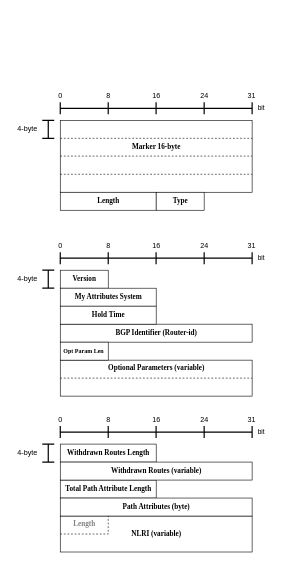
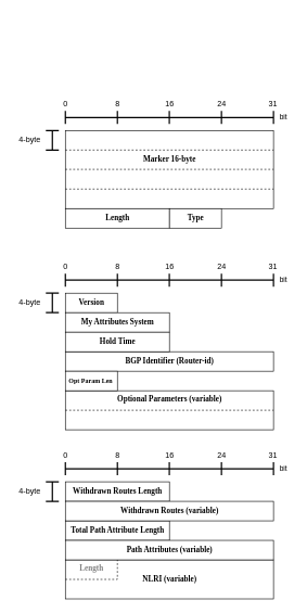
  <mxCell id="0" />
  <mxCell id="1" parent="0" />
  <mxCell id="2" value="" style="rounded=0;whiteSpace=wrap;html=1;strokeWidth=1;" vertex="1" parent="1"><mxGeometry x="100" y="540" width="320" height="30" as="geometry" /></mxCell>
  <mxCell id="3" value="" style="shape=crossbar;whiteSpace=wrap;html=1;rounded=1;direction=south;rotation=-90;strokeWidth=2;" vertex="1" parent="1"><mxGeometry x="250" y="20" width="20" height="320" as="geometry" /></mxCell>
  <mxCell id="4" value="0" style="text;html=1;align=center;verticalAlign=middle;resizable=0;points=[];autosize=1;strokeColor=none;" vertex="1" parent="1"><mxGeometry x="90" y="150" width="20" height="20" as="geometry" /></mxCell>
  <mxCell id="5" value="31" style="text;html=1;align=center;verticalAlign=middle;resizable=0;points=[];autosize=1;strokeColor=none;" vertex="1" parent="1"><mxGeometry x="404" y="150" width="30" height="20" as="geometry" /></mxCell>
  <mxCell id="6" value="" style="endArrow=none;html=1;strokeWidth=2;" edge="1" parent="1"><mxGeometry width="50" height="50" relative="1" as="geometry"><mxPoint x="180" y="190" as="sourcePoint" /><mxPoint x="180" y="170" as="targetPoint" /></mxGeometry></mxCell>
  <mxCell id="7" value="" style="endArrow=none;html=1;strokeWidth=2;" edge="1" parent="1"><mxGeometry width="50" height="50" relative="1" as="geometry"><mxPoint x="259.83" y="190" as="sourcePoint" /><mxPoint x="259.83" y="170" as="targetPoint" /></mxGeometry></mxCell>
  <mxCell id="8" value="" style="endArrow=none;html=1;strokeWidth=2;" edge="1" parent="1"><mxGeometry width="50" height="50" relative="1" as="geometry"><mxPoint x="340" y="190" as="sourcePoint" /><mxPoint x="340" y="170" as="targetPoint" /></mxGeometry></mxCell>
  <mxCell id="9" value="16" style="text;html=1;align=center;verticalAlign=middle;resizable=0;points=[];autosize=1;strokeColor=none;" vertex="1" parent="1"><mxGeometry x="245" y="150" width="30" height="20" as="geometry" /></mxCell>
  <mxCell id="10" value="8" style="text;html=1;align=center;verticalAlign=middle;resizable=0;points=[];autosize=1;strokeColor=none;" vertex="1" parent="1"><mxGeometry x="170" y="150" width="20" height="20" as="geometry" /></mxCell>
  <mxCell id="11" value="24" style="text;html=1;align=center;verticalAlign=middle;resizable=0;points=[];autosize=1;strokeColor=none;" vertex="1" parent="1"><mxGeometry x="325" y="150" width="30" height="20" as="geometry" /></mxCell>
  <mxCell id="12" value="" style="rounded=0;whiteSpace=wrap;html=1;strokeWidth=1;" vertex="1" parent="1"><mxGeometry x="100" y="200" width="320" height="120" as="geometry" /></mxCell>
  <mxCell id="13" value="" style="shape=crossbar;whiteSpace=wrap;html=1;rounded=1;direction=south;rotation=0;strokeWidth=2;" vertex="1" parent="1"><mxGeometry x="70" y="200" width="20" height="30" as="geometry" /></mxCell>
  <mxCell id="14" value="4-byte" style="text;html=1;align=center;verticalAlign=middle;resizable=0;points=[];autosize=1;strokeColor=none;" vertex="1" parent="1"><mxGeometry x="20" y="205" width="50" height="20" as="geometry" /></mxCell>
  <mxCell id="15" value="&amp;nbsp;" style="rounded=0;whiteSpace=wrap;html=1;strokeWidth=1;" vertex="1" parent="1"><mxGeometry x="100" y="320" width="160" height="30" as="geometry" /></mxCell>
  <mxCell id="16" value="" style="endArrow=none;dashed=1;html=1;strokeWidth=1;exitX=0;exitY=0.25;exitDx=0;exitDy=0;entryX=1;entryY=0.25;entryDx=0;entryDy=0;" edge="1" parent="1" source="12" target="12"><mxGeometry width="50" height="50" relative="1" as="geometry"><mxPoint x="280" y="320" as="sourcePoint" /><mxPoint x="330" y="270" as="targetPoint" /></mxGeometry></mxCell>
  <mxCell id="17" value="" style="endArrow=none;dashed=1;html=1;strokeWidth=1;exitX=0;exitY=0.25;exitDx=0;exitDy=0;entryX=1;entryY=0.25;entryDx=0;entryDy=0;" edge="1" parent="1"><mxGeometry width="50" height="50" relative="1" as="geometry"><mxPoint x="100" y="259.71" as="sourcePoint" /><mxPoint x="420" y="259.71" as="targetPoint" /></mxGeometry></mxCell>
  <mxCell id="18" value="" style="endArrow=none;dashed=1;html=1;strokeWidth=1;exitX=0;exitY=0.25;exitDx=0;exitDy=0;entryX=1;entryY=0.25;entryDx=0;entryDy=0;" edge="1" parent="1"><mxGeometry width="50" height="50" relative="1" as="geometry"><mxPoint x="100" y="290" as="sourcePoint" /><mxPoint x="420" y="290" as="targetPoint" /></mxGeometry></mxCell>
  <mxCell id="19" value="Marker 16-byte" style="text;html=1;align=center;verticalAlign=middle;resizable=0;points=[];autosize=1;strokeColor=none;fontStyle=1;fontFamily=Noto Sans JP;fontSource=https%3A%2F%2Ffonts.googleapis.com%2Fcss%3Ffamily%3DNoto%2BSans%2BJP;" vertex="1" parent="1"><mxGeometry x="210" y="234" width="100" height="20" as="geometry" /></mxCell>
  <mxCell id="20" value="Length" style="text;html=1;align=center;verticalAlign=middle;resizable=0;points=[];autosize=1;strokeColor=none;fontStyle=1;fontFamily=Noto Sans JP;fontSource=https%3A%2F%2Ffonts.googleapis.com%2Fcss%3Ffamily%3DNoto%2BSans%2BJP;" vertex="1" parent="1"><mxGeometry x="155" y="325" width="50" height="20" as="geometry" /></mxCell>
  <mxCell id="21" value="" style="rounded=0;whiteSpace=wrap;html=1;strokeWidth=1;" vertex="1" parent="1"><mxGeometry x="260" y="320" width="80" height="30" as="geometry" /></mxCell>
  <mxCell id="22" value="Type" style="text;html=1;align=center;verticalAlign=middle;resizable=0;points=[];autosize=1;strokeColor=none;fontStyle=1;fontFamily=Noto Sans JP;fontSource=https%3A%2F%2Ffonts.googleapis.com%2Fcss%3Ffamily%3DNoto%2BSans%2BJP;" vertex="1" parent="1"><mxGeometry x="280" y="325" width="40" height="20" as="geometry" /></mxCell>
  <mxCell id="23" value="bit" style="text;html=1;align=center;verticalAlign=middle;resizable=0;points=[];autosize=1;strokeColor=none;fontSize=11;" vertex="1" parent="1"><mxGeometry x="420" y="170" width="30" height="20" as="geometry" /></mxCell>
  <mxCell id="24" value="" style="shape=crossbar;whiteSpace=wrap;html=1;rounded=1;direction=south;rotation=-90;strokeWidth=2;" vertex="1" parent="1"><mxGeometry x="250" y="270" width="20" height="320" as="geometry" /></mxCell>
  <mxCell id="25" value="0" style="text;html=1;align=center;verticalAlign=middle;resizable=0;points=[];autosize=1;strokeColor=none;" vertex="1" parent="1"><mxGeometry x="90" y="400" width="20" height="20" as="geometry" /></mxCell>
  <mxCell id="26" value="31" style="text;html=1;align=center;verticalAlign=middle;resizable=0;points=[];autosize=1;strokeColor=none;" vertex="1" parent="1"><mxGeometry x="404" y="400" width="30" height="20" as="geometry" /></mxCell>
  <mxCell id="27" value="" style="endArrow=none;html=1;strokeWidth=2;" edge="1" parent="1"><mxGeometry width="50" height="50" relative="1" as="geometry"><mxPoint x="180" y="440" as="sourcePoint" /><mxPoint x="180" y="420" as="targetPoint" /></mxGeometry></mxCell>
  <mxCell id="28" value="" style="endArrow=none;html=1;strokeWidth=2;" edge="1" parent="1"><mxGeometry width="50" height="50" relative="1" as="geometry"><mxPoint x="259.83" y="440" as="sourcePoint" /><mxPoint x="259.83" y="420" as="targetPoint" /></mxGeometry></mxCell>
  <mxCell id="29" value="" style="endArrow=none;html=1;strokeWidth=2;" edge="1" parent="1"><mxGeometry width="50" height="50" relative="1" as="geometry"><mxPoint x="340" y="440" as="sourcePoint" /><mxPoint x="340" y="420" as="targetPoint" /></mxGeometry></mxCell>
  <mxCell id="30" value="16" style="text;html=1;align=center;verticalAlign=middle;resizable=0;points=[];autosize=1;strokeColor=none;" vertex="1" parent="1"><mxGeometry x="245" y="400" width="30" height="20" as="geometry" /></mxCell>
  <mxCell id="31" value="8" style="text;html=1;align=center;verticalAlign=middle;resizable=0;points=[];autosize=1;strokeColor=none;" vertex="1" parent="1"><mxGeometry x="170" y="400" width="20" height="20" as="geometry" /></mxCell>
  <mxCell id="32" value="24" style="text;html=1;align=center;verticalAlign=middle;resizable=0;points=[];autosize=1;strokeColor=none;" vertex="1" parent="1"><mxGeometry x="325" y="400" width="30" height="20" as="geometry" /></mxCell>
  <mxCell id="33" value="" style="rounded=0;whiteSpace=wrap;html=1;strokeWidth=1;" vertex="1" parent="1"><mxGeometry x="100" y="450" width="80" height="30" as="geometry" /></mxCell>
  <mxCell id="34" value="" style="shape=crossbar;whiteSpace=wrap;html=1;rounded=1;direction=south;rotation=0;strokeWidth=2;" vertex="1" parent="1"><mxGeometry x="70" y="450" width="20" height="30" as="geometry" /></mxCell>
  <mxCell id="35" value="4-byte" style="text;html=1;align=center;verticalAlign=middle;resizable=0;points=[];autosize=1;strokeColor=none;" vertex="1" parent="1"><mxGeometry x="20" y="455" width="50" height="20" as="geometry" /></mxCell>
  <mxCell id="36" value="&amp;nbsp;" style="rounded=0;whiteSpace=wrap;html=1;strokeWidth=1;" vertex="1" parent="1"><mxGeometry x="100" y="600" width="320" height="60" as="geometry" /></mxCell>
  <mxCell id="37" value="BGP Identifier (Router-id)" style="text;html=1;align=center;verticalAlign=middle;resizable=0;points=[];autosize=1;strokeColor=none;fontStyle=1;fontFamily=Noto Sans JP;fontSource=https%3A%2F%2Ffonts.googleapis.com%2Fcss%3Ffamily%3DNoto%2BSans%2BJP;" vertex="1" parent="1"><mxGeometry x="180" y="545" width="160" height="20" as="geometry" /></mxCell>
  <mxCell id="38" value="Version" style="text;html=1;align=center;verticalAlign=middle;resizable=0;points=[];autosize=1;strokeColor=none;fontStyle=1;fontFamily=Noto Sans JP;fontSource=https%3A%2F%2Ffonts.googleapis.com%2Fcss%3Ffamily%3DNoto%2BSans%2BJP;" vertex="1" parent="1"><mxGeometry x="110" y="455" width="60" height="20" as="geometry" /></mxCell>
  <mxCell id="39" value="bit" style="text;html=1;align=center;verticalAlign=middle;resizable=0;points=[];autosize=1;strokeColor=none;fontSize=11;" vertex="1" parent="1"><mxGeometry x="420" y="420" width="30" height="20" as="geometry" /></mxCell>
  <mxCell id="40" value="" style="rounded=0;whiteSpace=wrap;html=1;strokeWidth=1;" vertex="1" parent="1"><mxGeometry x="100" y="480" width="160" height="30" as="geometry" /></mxCell>
  <mxCell id="41" value="" style="rounded=0;whiteSpace=wrap;html=1;strokeWidth=1;" vertex="1" parent="1"><mxGeometry x="100" y="510" width="160" height="30" as="geometry" /></mxCell>
  <mxCell id="42" value="" style="rounded=0;whiteSpace=wrap;html=1;strokeWidth=1;" vertex="1" parent="1"><mxGeometry x="100" y="570" width="80" height="30" as="geometry" /></mxCell>
  <mxCell id="43" value="My Attributes System" style="text;html=1;align=center;verticalAlign=middle;resizable=0;points=[];autosize=1;strokeColor=none;fontStyle=1;fontFamily=Noto Sans JP;fontSource=https%3A%2F%2Ffonts.googleapis.com%2Fcss%3Ffamily%3DNoto%2BSans%2BJP;" vertex="1" parent="1"><mxGeometry x="105" y="485" width="150" height="20" as="geometry" /></mxCell>
  <mxCell id="44" value="Hold Time" style="text;html=1;align=center;verticalAlign=middle;resizable=0;points=[];autosize=1;strokeColor=none;fontStyle=1;fontFamily=Noto Sans JP;fontSource=https%3A%2F%2Ffonts.googleapis.com%2Fcss%3Ffamily%3DNoto%2BSans%2BJP;" vertex="1" parent="1"><mxGeometry x="145" y="515" width="70" height="20" as="geometry" /></mxCell>
  <mxCell id="45" value="Opt Param Len&amp;nbsp;" style="text;html=1;align=center;verticalAlign=middle;resizable=0;points=[];autosize=1;strokeColor=none;fontStyle=1;fontFamily=Noto Sans JP;fontSource=https%3A%2F%2Ffonts.googleapis.com%2Fcss%3Ffamily%3DNoto%2BSans%2BJP;fontSize=10;" vertex="1" parent="1"><mxGeometry x="95" y="575" width="90" height="20" as="geometry" /></mxCell>
  <mxCell id="46" value="Optional Parameters (variable)" style="text;html=1;align=center;verticalAlign=middle;resizable=0;points=[];autosize=1;strokeColor=none;fontStyle=1;fontFamily=Noto Sans JP;fontSource=https%3A%2F%2Ffonts.googleapis.com%2Fcss%3Ffamily%3DNoto%2BSans%2BJP;fontSize=12;" vertex="1" parent="1"><mxGeometry x="165" y="603" width="190" height="20" as="geometry" /></mxCell>
  <mxCell id="47" value="" style="endArrow=none;html=1;fontSize=12;strokeWidth=1;dashed=1;exitX=0;exitY=0.5;exitDx=0;exitDy=0;entryX=1;entryY=0.5;entryDx=0;entryDy=0;" edge="1" parent="1" source="36" target="36"><mxGeometry width="50" height="50" relative="1" as="geometry"><mxPoint x="280" y="590" as="sourcePoint" /><mxPoint x="330" y="540" as="targetPoint" /></mxGeometry></mxCell>
  <mxCell id="48" value="" style="rounded=0;whiteSpace=wrap;html=1;strokeWidth=1;" vertex="1" parent="1"><mxGeometry x="100" y="860" width="320" height="60" as="geometry" /></mxCell>
  <mxCell id="49" value="" style="shape=crossbar;whiteSpace=wrap;html=1;rounded=1;direction=south;rotation=-90;strokeWidth=2;" vertex="1" parent="1"><mxGeometry x="250" y="560" width="20" height="320" as="geometry" /></mxCell>
  <mxCell id="50" value="0" style="text;html=1;align=center;verticalAlign=middle;resizable=0;points=[];autosize=1;strokeColor=none;" vertex="1" parent="1"><mxGeometry x="90" y="690" width="20" height="20" as="geometry" /></mxCell>
  <mxCell id="51" value="31" style="text;html=1;align=center;verticalAlign=middle;resizable=0;points=[];autosize=1;strokeColor=none;" vertex="1" parent="1"><mxGeometry x="404" y="690" width="30" height="20" as="geometry" /></mxCell>
  <mxCell id="52" value="" style="endArrow=none;html=1;strokeWidth=2;" edge="1" parent="1"><mxGeometry width="50" height="50" relative="1" as="geometry"><mxPoint x="180" y="730" as="sourcePoint" /><mxPoint x="180" y="710" as="targetPoint" /></mxGeometry></mxCell>
  <mxCell id="53" value="" style="endArrow=none;html=1;strokeWidth=2;" edge="1" parent="1"><mxGeometry width="50" height="50" relative="1" as="geometry"><mxPoint x="259.83" y="730" as="sourcePoint" /><mxPoint x="259.83" y="710" as="targetPoint" /></mxGeometry></mxCell>
  <mxCell id="54" value="" style="endArrow=none;html=1;strokeWidth=2;" edge="1" parent="1"><mxGeometry width="50" height="50" relative="1" as="geometry"><mxPoint x="340" y="730" as="sourcePoint" /><mxPoint x="340" y="710" as="targetPoint" /></mxGeometry></mxCell>
  <mxCell id="55" value="16" style="text;html=1;align=center;verticalAlign=middle;resizable=0;points=[];autosize=1;strokeColor=none;" vertex="1" parent="1"><mxGeometry x="245" y="690" width="30" height="20" as="geometry" /></mxCell>
  <mxCell id="56" value="8" style="text;html=1;align=center;verticalAlign=middle;resizable=0;points=[];autosize=1;strokeColor=none;" vertex="1" parent="1"><mxGeometry x="170" y="690" width="20" height="20" as="geometry" /></mxCell>
  <mxCell id="57" value="24" style="text;html=1;align=center;verticalAlign=middle;resizable=0;points=[];autosize=1;strokeColor=none;" vertex="1" parent="1"><mxGeometry x="325" y="690" width="30" height="20" as="geometry" /></mxCell>
  <mxCell id="58" value="" style="rounded=0;whiteSpace=wrap;html=1;strokeWidth=1;" vertex="1" parent="1"><mxGeometry x="100" y="740" width="160" height="30" as="geometry" /></mxCell>
  <mxCell id="59" value="" style="shape=crossbar;whiteSpace=wrap;html=1;rounded=1;direction=south;rotation=0;strokeWidth=2;" vertex="1" parent="1"><mxGeometry x="70" y="740" width="20" height="30" as="geometry" /></mxCell>
  <mxCell id="60" value="4-byte" style="text;html=1;align=center;verticalAlign=middle;resizable=0;points=[];autosize=1;strokeColor=none;" vertex="1" parent="1"><mxGeometry x="20" y="745" width="50" height="20" as="geometry" /></mxCell>
  <mxCell id="61" value="NLRI (variable)" style="text;html=1;align=center;verticalAlign=middle;resizable=0;points=[];autosize=1;strokeColor=none;fontStyle=1;fontFamily=Noto Sans JP;fontSource=https%3A%2F%2Ffonts.googleapis.com%2Fcss%3Ffamily%3DNoto%2BSans%2BJP;" vertex="1" parent="1"><mxGeometry x="210" y="880" width="100" height="20" as="geometry" /></mxCell>
  <mxCell id="62" value="Withdrawn Routes Length" style="text;html=1;align=center;verticalAlign=middle;resizable=0;points=[];autosize=1;strokeColor=none;fontStyle=1;fontFamily=Noto Sans JP;fontSource=https%3A%2F%2Ffonts.googleapis.com%2Fcss%3Ffamily%3DNoto%2BSans%2BJP;" vertex="1" parent="1"><mxGeometry x="100" y="745" width="160" height="20" as="geometry" /></mxCell>
  <mxCell id="63" value="bit" style="text;html=1;align=center;verticalAlign=middle;resizable=0;points=[];autosize=1;strokeColor=none;fontSize=11;" vertex="1" parent="1"><mxGeometry x="420" y="710" width="30" height="20" as="geometry" /></mxCell>
  <mxCell id="64" value="" style="rounded=0;whiteSpace=wrap;html=1;strokeWidth=1;" vertex="1" parent="1"><mxGeometry x="100" y="800" width="160" height="30" as="geometry" /></mxCell>
  <mxCell id="65" value="" style="rounded=0;whiteSpace=wrap;html=1;strokeWidth=1;" vertex="1" parent="1"><mxGeometry x="100" y="830" width="320" height="30" as="geometry" /></mxCell>
  <mxCell id="66" value="Total Path Attribute Length" style="text;html=1;align=center;verticalAlign=middle;resizable=0;points=[];autosize=1;strokeColor=none;fontStyle=1;fontFamily=Noto Sans JP;fontSource=https%3A%2F%2Ffonts.googleapis.com%2Fcss%3Ffamily%3DNoto%2BSans%2BJP;" vertex="1" parent="1"><mxGeometry x="95" y="805" width="170" height="20" as="geometry" /></mxCell>
- <mxCell id="67" value="Path Attributes (byte)" style="text;html=1;align=center;verticalAlign=middle;resizable=0;points=[];autosize=1;strokeColor=none;fontStyle=1;fontFamily=Noto Sans JP;fontSource=https%3A%2F%2Ffonts.googleapis.com%2Fcss%3Ffamily%3DNoto%2BSans%2BJP;" vertex="1" parent="1"><mxGeometry x="185" y="835" width="150" height="20" as="geometry" /></mxCell>
+ <mxCell id="67" value="Path Attributes (variable)" style="text;html=1;align=center;verticalAlign=middle;resizable=0;points=[];autosize=1;strokeColor=none;fontStyle=1;fontFamily=Noto Sans JP;fontSource=https%3A%2F%2Ffonts.googleapis.com%2Fcss%3Ffamily%3DNoto%2BSans%2BJP;" vertex="1" parent="1"><mxGeometry x="185" y="835" width="150" height="20" as="geometry" /></mxCell>
  <mxCell id="68" value="" style="endArrow=none;html=1;fontSize=12;strokeWidth=1;dashed=1;exitX=0;exitY=0.5;exitDx=0;exitDy=0;entryX=0.25;entryY=0;entryDx=0;entryDy=0;rounded=0;" edge="1" source="48" target="48" parent="1"><mxGeometry width="50" height="50" relative="1" as="geometry"><mxPoint x="280" y="960" as="sourcePoint" /><mxPoint x="180" y="890" as="targetPoint" /><Array as="points"><mxPoint x="180" y="890" /></Array></mxGeometry></mxCell>
  <mxCell id="69" value="" style="rounded=0;whiteSpace=wrap;html=1;strokeWidth=1;" vertex="1" parent="1"><mxGeometry x="100" y="770" width="320" height="30" as="geometry" /></mxCell>
  <mxCell id="70" value="Withdrawn Routes (variable)" style="text;html=1;align=center;verticalAlign=middle;resizable=0;points=[];autosize=1;strokeColor=none;fontStyle=1;fontFamily=Noto Sans JP;fontSource=https%3A%2F%2Ffonts.googleapis.com%2Fcss%3Ffamily%3DNoto%2BSans%2BJP;" vertex="1" parent="1"><mxGeometry x="175" y="775" width="170" height="20" as="geometry" /></mxCell>
  <mxCell id="71" value="Length" style="text;html=1;align=center;verticalAlign=middle;resizable=0;points=[];autosize=1;strokeColor=none;fontStyle=1;fontFamily=Noto Sans JP;fontSource=https%3A%2F%2Ffonts.googleapis.com%2Fcss%3Ffamily%3DNoto%2BSans%2BJP;fontColor=#808080;" vertex="1" parent="1"><mxGeometry x="115" y="863" width="50" height="20" as="geometry" /></mxCell>
